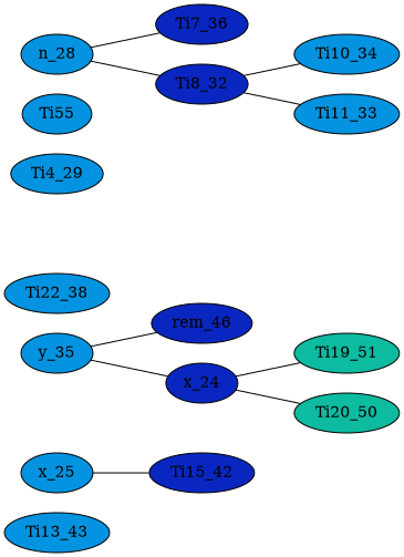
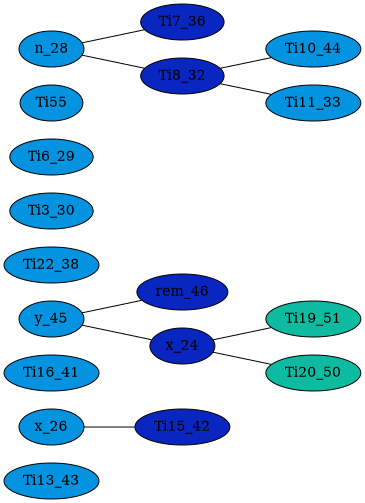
  digraph {
    rankdir=LR
    node [fillcolor="#0493E0" shape=ellipse style=filled]
    edge [dir=none]
    Ti13_43
    Ti15_42 [fillcolor="#0927C0"]
+   Ti16_41
    Ti19_51 [fillcolor="#0DBBA0"]
    Ti20_50 [fillcolor="#0DBBA0"]
    n6 [label=Ti22_38]
-   Ti4_29
+   Ti3_30
+   Ti4_29 [label=Ti6_29]
    Ti55
    Ti7_36 [fillcolor="#0927C0"]
    Ti8_32 [fillcolor="#0927C0"]
-   Ti10_34
+   Ti10_34 [label=Ti10_44]
    Ti11_33
    n_28
    rem_46 [fillcolor="#0927C0"]
    x_24 [fillcolor="#0927C0"]
-   x_26 [label=x_25]
-   y_45 [label=y_35]
+   x_26
+   y_45
    Ti8_32 -> Ti10_34
    Ti8_32 -> Ti11_33
    n_28 -> Ti7_36
    n_28 -> Ti8_32
    x_24 -> Ti19_51
    x_24 -> Ti20_50
    x_26 -> Ti15_42
    y_45 -> rem_46
    y_45 -> x_24
  }
